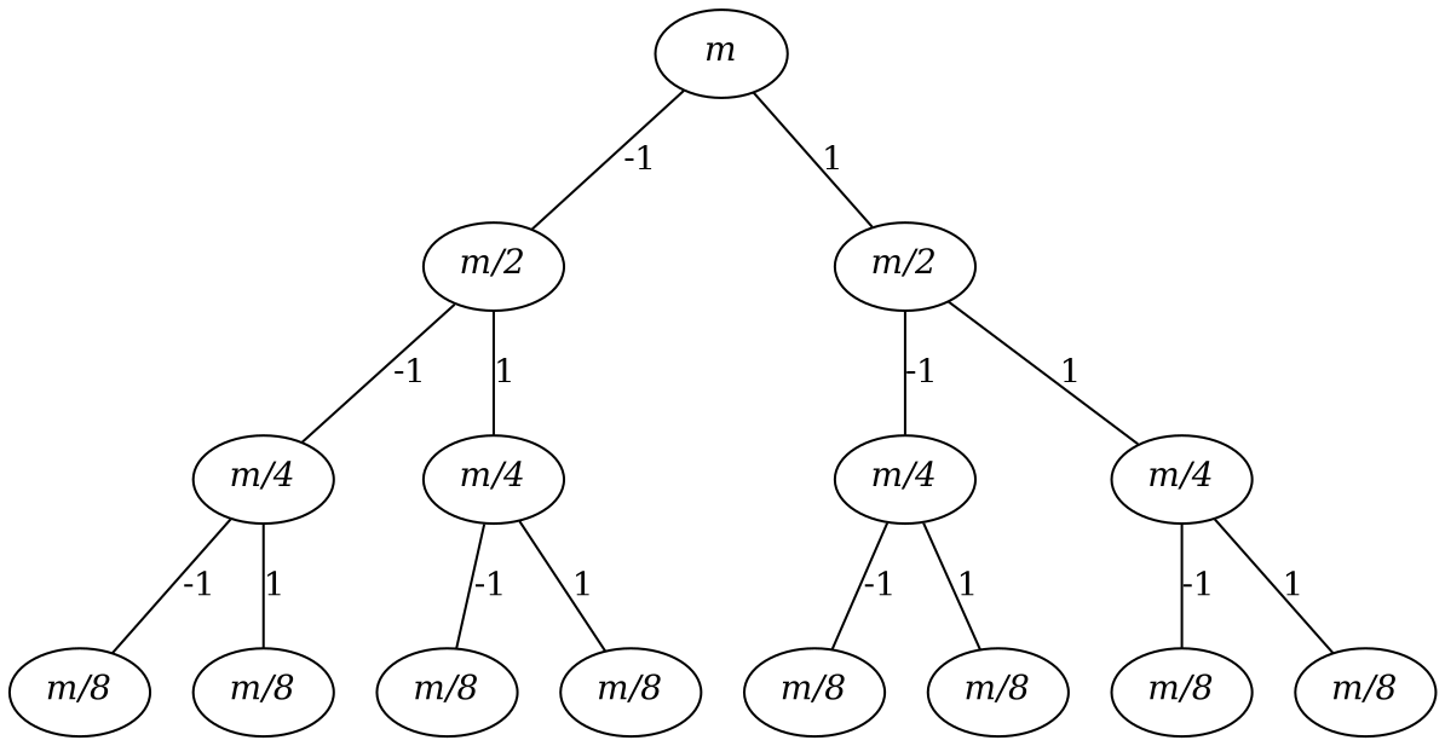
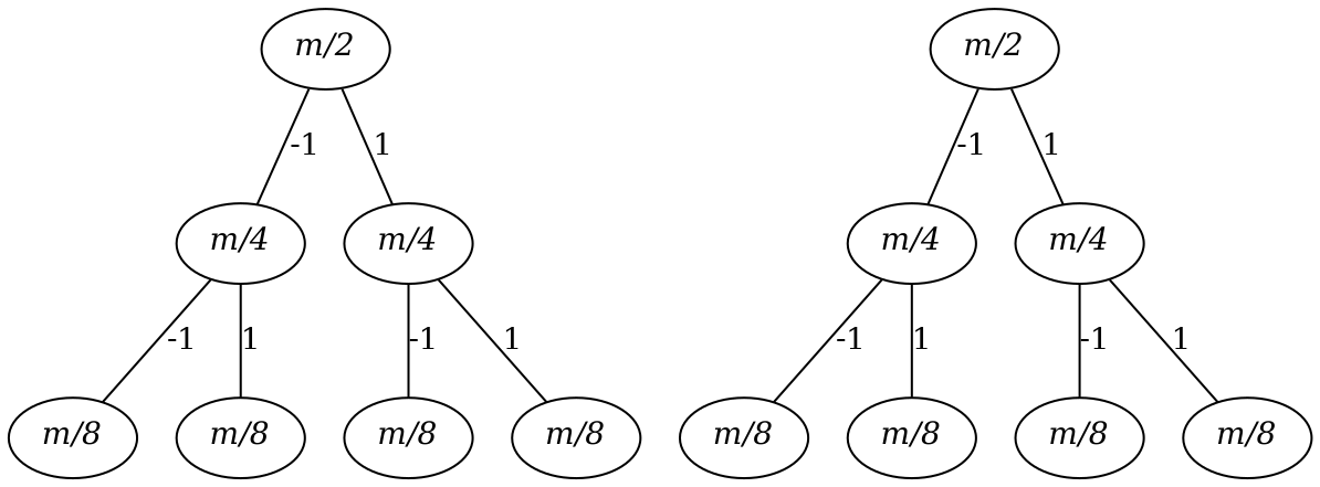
  digraph {
    edge [dir=none]
-   n1 [label=<<I>m</I>>]
    n2 [label=<<I>m/2</I>>]
    n3 [label=<<I>m/2</I>>]
    n4 [label=<<I>m/4</I>>]
    n5 [label=<<I>m/4</I>>]
    n6 [label=<<I>m/4</I>>]
    n7 [label=<<I>m/4</I>>]
    n8 [label=<<I>m/8</I>>]
    n9 [label=<<I>m/8</I>>]
    n10 [label=<<I>m/8</I>>]
    n11 [label=<<I>m/8</I>>]
    n12 [label=<<I>m/8</I>>]
    n13 [label=<<I>m/8</I>>]
    n14 [label=<<I>m/8</I>>]
    n15 [label=<<I>m/8</I>>]
    subgraph sub_1 {
-     n1
      n2
      n3
      n4
      n5
      n6
      n7
      n8
      n9
      n10
      n11
      n12
      n13
      n14
      n15
    }
-   n1 -> n2 [label=<-1>]
-   n1 -> n3 [label=<1>]
    n2 -> n4 [label=<-1>]
    n2 -> n5 [label=<1>]
    n3 -> n6 [label=<-1>]
    n3 -> n7 [label=<1>]
    n4 -> n8 [label=<-1>]
    n4 -> n9 [label=<1>]
    n5 -> n10 [label=<-1>]
    n5 -> n11 [label=<1>]
    n6 -> n12 [label=<-1>]
    n6 -> n13 [label=<1>]
    n7 -> n14 [label=<-1>]
    n7 -> n15 [label=<1>]
  }
